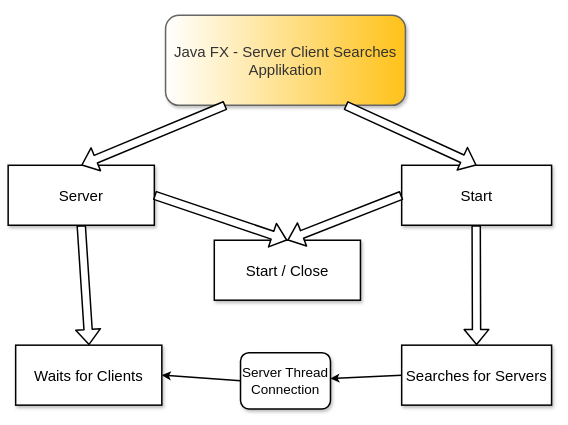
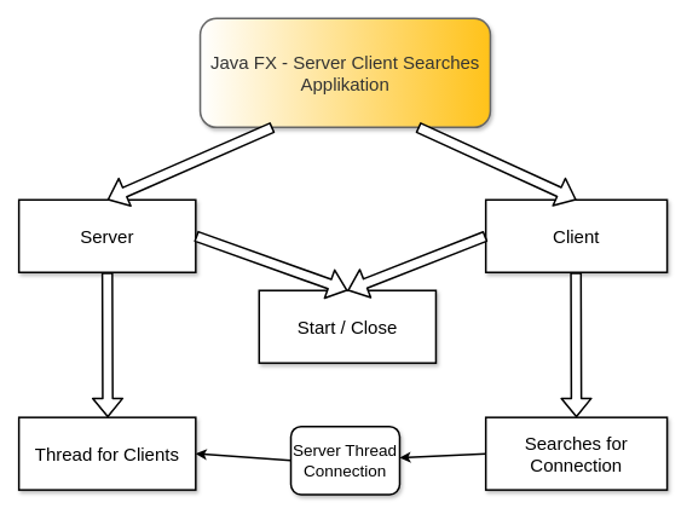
  <mxCell id="0" />
  <mxCell id="1" parent="0" />
  <mxCell id="2" value="&lt;font style=&quot;font-size: 20px&quot;&gt;Java FX - Server Client Searches Applikation&lt;/font&gt;" style="rounded=1;whiteSpace=wrap;html=1;fillColor=#ffffff;strokeColor=#666666;fontColor=#333333;gradientColor=#FFC219;gradientDirection=east;strokeWidth=2;perimeterSpacing=0;shadow=1;glass=0;comic=0;" vertex="1" parent="1"><mxGeometry x="220" y="20" width="320" height="120" as="geometry" /></mxCell>
- <mxCell id="3" value="&lt;font style=&quot;font-size: 20px&quot;&gt;Server&lt;/font&gt;" style="rounded=0;whiteSpace=wrap;html=1;shadow=1;glass=0;comic=0;strokeWidth=2;" vertex="1" parent="1"><mxGeometry x="10" y="220" width="195" height="80" as="geometry" /></mxCell>
- <mxCell id="4" value="&lt;font style=&quot;font-size: 20px&quot;&gt;Start&lt;/font&gt;" style="rounded=0;whiteSpace=wrap;html=1;shadow=1;glass=0;comic=0;strokeWidth=2;" vertex="1" parent="1"><mxGeometry x="535" y="220" width="200" height="80" as="geometry" /></mxCell>
+ <mxCell id="3" value="&lt;font style=&quot;font-size: 20px&quot;&gt;Server&lt;/font&gt;" style="rounded=0;whiteSpace=wrap;html=1;shadow=1;glass=0;comic=0;strokeWidth=2;" vertex="1" parent="1"><mxGeometry x="20" y="220" width="195" height="80" as="geometry" /></mxCell>
+ <mxCell id="4" value="&lt;font style=&quot;font-size: 20px&quot;&gt;Client&lt;/font&gt;" style="rounded=0;whiteSpace=wrap;html=1;shadow=1;glass=0;comic=0;strokeWidth=2;" vertex="1" parent="1"><mxGeometry x="535" y="220" width="200" height="80" as="geometry" /></mxCell>
  <mxCell id="5" value="" style="endArrow=classic;html=1;exitX=0.25;exitY=1;exitDx=0;exitDy=0;entryX=0.5;entryY=0;entryDx=0;entryDy=0;fillColor=#ffffff;shape=flexArrow;strokeWidth=2;" edge="1" parent="1" source="2" target="3"><mxGeometry width="50" height="50" relative="1" as="geometry"><mxPoint x="345" y="280" as="sourcePoint" /><mxPoint x="395" y="230" as="targetPoint" /></mxGeometry></mxCell>
  <mxCell id="6" value="" style="shape=flexArrow;endArrow=classic;html=1;exitX=0.75;exitY=1;exitDx=0;exitDy=0;entryX=0.5;entryY=0;entryDx=0;entryDy=0;fillColor=#ffffff;strokeColor=#000000;strokeWidth=2;" edge="1" parent="1" source="2" target="4"><mxGeometry width="50" height="50" relative="1" as="geometry"><mxPoint x="470" y="160" as="sourcePoint" /><mxPoint x="290" y="240" as="targetPoint" /></mxGeometry></mxCell>
  <mxCell id="7" value="&lt;font style=&quot;font-size: 20px&quot;&gt;Start / Close&lt;/font&gt;" style="rounded=0;whiteSpace=wrap;html=1;shadow=1;glass=0;comic=0;strokeWidth=2;" vertex="1" parent="1"><mxGeometry x="285" y="320" width="195" height="80" as="geometry" /></mxCell>
  <mxCell id="8" value="" style="endArrow=classic;html=1;exitX=1;exitY=0.5;exitDx=0;exitDy=0;entryX=0.5;entryY=0;entryDx=0;entryDy=0;fillColor=#ffffff;shape=flexArrow;strokeWidth=2;" edge="1" parent="1" source="3" target="7"><mxGeometry width="50" height="50" relative="1" as="geometry"><mxPoint x="285" y="270" as="sourcePoint" /><mxPoint x="102.5" y="350" as="targetPoint" /></mxGeometry></mxCell>
  <mxCell id="9" value="" style="endArrow=classic;html=1;fillColor=#ffffff;shape=flexArrow;strokeWidth=2;exitX=0;exitY=0.5;exitDx=0;exitDy=0;entryX=0.5;entryY=0;entryDx=0;entryDy=0;" edge="1" target="7" parent="1" source="4"><mxGeometry width="50" height="50" relative="1" as="geometry"><mxPoint x="665" y="330" as="sourcePoint" /><mxPoint x="635" y="380" as="targetPoint" /></mxGeometry></mxCell>
- <mxCell id="10" value="&lt;span style=&quot;font-size: 20px&quot;&gt;Waits for Clients&lt;/span&gt;" style="rounded=0;whiteSpace=wrap;html=1;shadow=1;glass=0;comic=0;strokeWidth=2;" vertex="1" parent="1"><mxGeometry x="20" y="460" width="195" height="80" as="geometry" /></mxCell>
- <mxCell id="11" value="&lt;font style=&quot;font-size: 20px&quot;&gt;Searches for Servers&lt;/font&gt;" style="rounded=0;whiteSpace=wrap;html=1;shadow=1;glass=0;comic=0;strokeWidth=2;" vertex="1" parent="1"><mxGeometry x="535" y="460" width="200" height="80" as="geometry" /></mxCell>
+ <mxCell id="10" value="&lt;span style=&quot;font-size: 20px&quot;&gt;Thread for Clients&lt;/span&gt;" style="rounded=0;whiteSpace=wrap;html=1;shadow=1;glass=0;comic=0;strokeWidth=2;" vertex="1" parent="1"><mxGeometry x="20" y="460" width="195" height="80" as="geometry" /></mxCell>
+ <mxCell id="11" value="&lt;font style=&quot;font-size: 20px&quot;&gt;Searches for Connection&lt;/font&gt;" style="rounded=0;whiteSpace=wrap;html=1;shadow=1;glass=0;comic=0;strokeWidth=2;" vertex="1" parent="1"><mxGeometry x="535" y="460" width="200" height="80" as="geometry" /></mxCell>
  <mxCell id="12" value="&lt;font style=&quot;font-size: 18px&quot;&gt;Server Thread&lt;br&gt;Connection&lt;/font&gt;" style="rounded=1;whiteSpace=wrap;html=1;shadow=1;glass=0;comic=0;strokeWidth=2;" vertex="1" parent="1"><mxGeometry x="320" y="470" width="120" height="75" as="geometry" /></mxCell>
  <mxCell id="13" value="" style="endArrow=classic;html=1;strokeColor=#000000;strokeWidth=2;fillColor=#ffffff;exitX=0;exitY=0.5;exitDx=0;exitDy=0;" edge="1" parent="1" source="11" target="12"><mxGeometry width="50" height="50" relative="1" as="geometry"><mxPoint x="475" y="530" as="sourcePoint" /><mxPoint x="525" y="480" as="targetPoint" /></mxGeometry></mxCell>
  <mxCell id="14" value="" style="endArrow=classic;html=1;strokeColor=#000000;strokeWidth=2;fillColor=#ffffff;entryX=1;entryY=0.5;entryDx=0;entryDy=0;exitX=0;exitY=0.5;exitDx=0;exitDy=0;" edge="1" parent="1" source="12" target="10"><mxGeometry width="50" height="50" relative="1" as="geometry"><mxPoint x="285" y="490" as="sourcePoint" /><mxPoint x="335" y="440" as="targetPoint" /></mxGeometry></mxCell>
  <mxCell id="15" value="" style="endArrow=classic;html=1;exitX=0.5;exitY=1;exitDx=0;exitDy=0;fillColor=#ffffff;shape=flexArrow;strokeWidth=2;" edge="1" parent="1" source="3"><mxGeometry width="50" height="50" relative="1" as="geometry"><mxPoint x="165" y="360" as="sourcePoint" /><mxPoint x="118" y="460" as="targetPoint" /></mxGeometry></mxCell>
  <mxCell id="16" value="" style="endArrow=classic;html=1;exitX=0.5;exitY=1;exitDx=0;exitDy=0;fillColor=#ffffff;shape=flexArrow;strokeWidth=2;" edge="1" parent="1"><mxGeometry width="50" height="50" relative="1" as="geometry"><mxPoint x="634.41" y="300" as="sourcePoint" /><mxPoint x="634.91" y="460" as="targetPoint" /></mxGeometry></mxCell>
